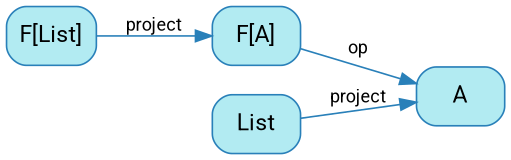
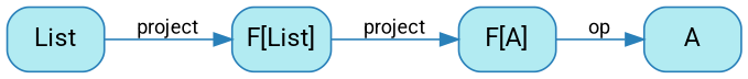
  digraph {
    rankdir=LR
    splines=false
    node [color="#2980B9" fillcolor="#b2ebf2" fontcolor="#000000" fontname="Segoe UI,Roboto,Helvetica,Arial,sans-serif" shape=rectangle style="rounded,filled"]
    edge [color="#2980B9" fontcolor="#000000" fontname="Segoe UI,Roboto,Helvetica,Arial,sans-serif" fontsize=11]
    n1 [label="F[List]"]
    n2 [label="F[A]"]
    A
    List
    n1 -> n2 [label=project]
    n2 -> A [label=op]
-   List -> A [label=project]
+   List -> n1 [label=project]
  }
